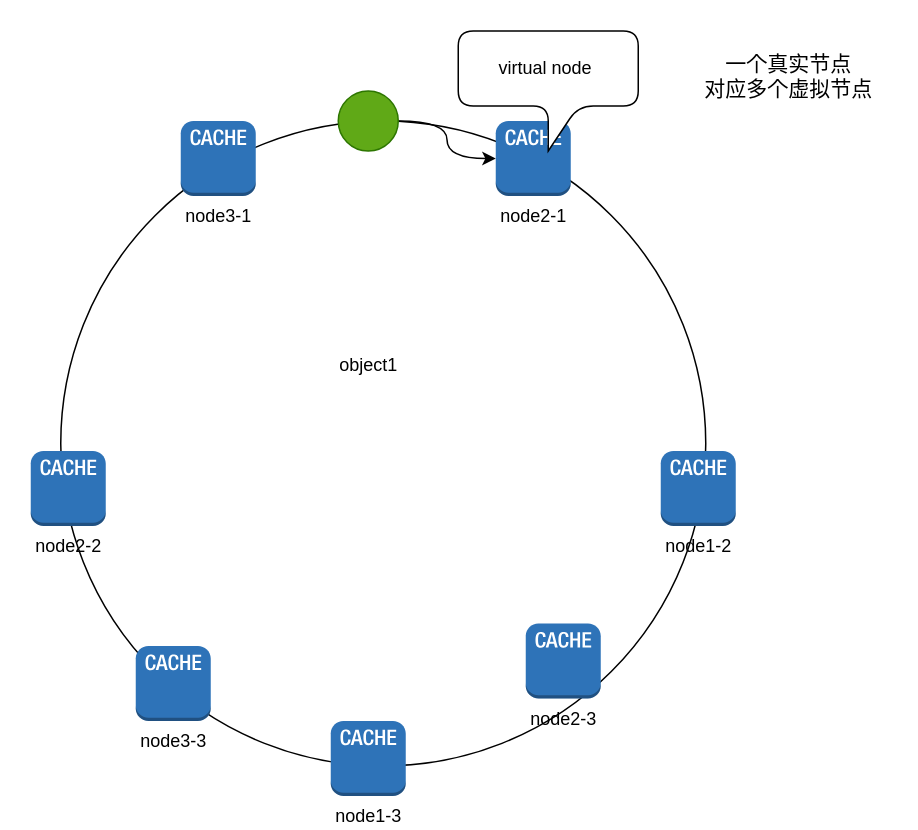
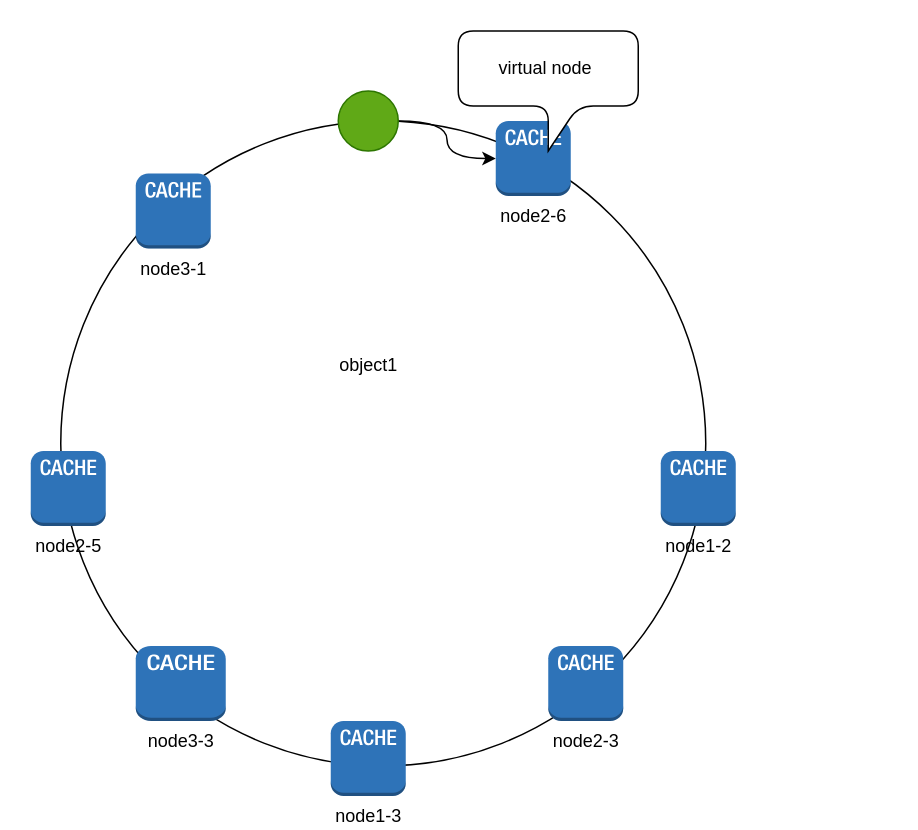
  <mxCell id="0" />
  <mxCell id="1" parent="0" />
  <mxCell id="2" value="" style="ellipse;whiteSpace=wrap;html=1;aspect=fixed;" vertex="1" parent="1"><mxGeometry x="40" y="80" width="430" height="430" as="geometry" /></mxCell>
  <mxCell id="3" value="node1-3" style="outlineConnect=0;dashed=0;verticalLabelPosition=bottom;verticalAlign=top;align=center;html=1;shape=mxgraph.aws3.cache_node;fillColor=#2E73B8;gradientColor=none;" vertex="1" parent="1"><mxGeometry x="220" y="480" width="50" height="50" as="geometry" /></mxCell>
  <mxCell id="4" value="node1-2" style="outlineConnect=0;dashed=0;verticalLabelPosition=bottom;verticalAlign=top;align=center;html=1;shape=mxgraph.aws3.cache_node;fillColor=#2E73B8;gradientColor=none;" vertex="1" parent="1"><mxGeometry x="440" y="300" width="50" height="50" as="geometry" /></mxCell>
- <mxCell id="5" value="node2-1" style="outlineConnect=0;dashed=0;verticalLabelPosition=bottom;verticalAlign=top;align=center;html=1;shape=mxgraph.aws3.cache_node;fillColor=#2E73B8;gradientColor=none;" vertex="1" parent="1"><mxGeometry x="330" y="80" width="50" height="50" as="geometry" /></mxCell>
- <mxCell id="6" value="node2-2" style="outlineConnect=0;dashed=0;verticalLabelPosition=bottom;verticalAlign=top;align=center;html=1;shape=mxgraph.aws3.cache_node;fillColor=#2E73B8;gradientColor=none;" vertex="1" parent="1"><mxGeometry x="20" y="300" width="50" height="50" as="geometry" /></mxCell>
- <mxCell id="7" value="node2-3" style="outlineConnect=0;dashed=0;verticalLabelPosition=bottom;verticalAlign=top;align=center;html=1;shape=mxgraph.aws3.cache_node;fillColor=#2E73B8;gradientColor=none;" vertex="1" parent="1"><mxGeometry x="350" y="415" width="50" height="50" as="geometry" /></mxCell>
- <mxCell id="8" value="node3-1" style="outlineConnect=0;dashed=0;verticalLabelPosition=bottom;verticalAlign=top;align=center;html=1;shape=mxgraph.aws3.cache_node;fillColor=#2E73B8;gradientColor=none;" vertex="1" parent="1"><mxGeometry x="120" y="80" width="50" height="50" as="geometry" /></mxCell>
- <mxCell id="9" value="node3-3" style="outlineConnect=0;dashed=0;verticalLabelPosition=bottom;verticalAlign=top;align=center;html=1;shape=mxgraph.aws3.cache_node;fillColor=#2E73B8;gradientColor=none;" vertex="1" parent="1"><mxGeometry x="90" y="430" width="50" height="50" as="geometry" /></mxCell>
+ <mxCell id="5" value="node2-6" style="outlineConnect=0;dashed=0;verticalLabelPosition=bottom;verticalAlign=top;align=center;html=1;shape=mxgraph.aws3.cache_node;fillColor=#2E73B8;gradientColor=none;" vertex="1" parent="1"><mxGeometry x="330" y="80" width="50" height="50" as="geometry" /></mxCell>
+ <mxCell id="6" value="node2-5" style="outlineConnect=0;dashed=0;verticalLabelPosition=bottom;verticalAlign=top;align=center;html=1;shape=mxgraph.aws3.cache_node;fillColor=#2E73B8;gradientColor=none;" vertex="1" parent="1"><mxGeometry x="20" y="300" width="50" height="50" as="geometry" /></mxCell>
+ <mxCell id="7" value="node2-3" style="outlineConnect=0;dashed=0;verticalLabelPosition=bottom;verticalAlign=top;align=center;html=1;shape=mxgraph.aws3.cache_node;fillColor=#2E73B8;gradientColor=none;" vertex="1" parent="1"><mxGeometry x="365" y="430" width="50" height="50" as="geometry" /></mxCell>
+ <mxCell id="8" value="node3-1" style="outlineConnect=0;dashed=0;verticalLabelPosition=bottom;verticalAlign=top;align=center;html=1;shape=mxgraph.aws3.cache_node;fillColor=#2E73B8;gradientColor=none;" vertex="1" parent="1"><mxGeometry x="90" y="115" width="50" height="50" as="geometry" /></mxCell>
+ <mxCell id="9" value="node3-3" style="outlineConnect=0;dashed=0;verticalLabelPosition=bottom;verticalAlign=top;align=center;html=1;shape=mxgraph.aws3.cache_node;fillColor=#2E73B8;gradientColor=none;" vertex="1" parent="1"><mxGeometry x="90" y="430" width="60" height="50" as="geometry" /></mxCell>
  <mxCell id="10" style="edgeStyle=orthogonalEdgeStyle;curved=1;rounded=0;orthogonalLoop=1;jettySize=auto;html=1;" edge="1" parent="1" source="11" target="5"><mxGeometry relative="1" as="geometry" /></mxCell>
  <mxCell id="11" value="" style="ellipse;whiteSpace=wrap;html=1;aspect=fixed;fillColor=#60a917;strokeColor=#2D7600;fontColor=#ffffff;" vertex="1" parent="1"><mxGeometry x="225" y="60" width="40" height="40" as="geometry" /></mxCell>
  <mxCell id="12" value="object1&lt;br&gt;&lt;br&gt;" style="text;html=1;align=center;verticalAlign=middle;resizable=0;points=[];autosize=1;strokeColor=none;" vertex="1" parent="1"><mxGeometry x="220" y="235" width="50" height="30" as="geometry" /></mxCell>
  <mxCell id="13" value="virtual node&amp;nbsp;" style="shape=callout;rounded=1;whiteSpace=wrap;html=1;perimeter=calloutPerimeter;" vertex="1" parent="1"><mxGeometry x="305" y="20" width="120" height="80" as="geometry" /></mxCell>
- <mxCell id="14" value="&lt;span style=&quot;font-size: 14px&quot;&gt;一个真实节点&lt;br&gt;对应多个虚拟节点&lt;/span&gt;" style="text;html=1;align=center;verticalAlign=middle;resizable=0;points=[];autosize=1;strokeColor=none;" vertex="1" parent="1"><mxGeometry x="460" y="30" width="130" height="40" as="geometry" /></mxCell>
